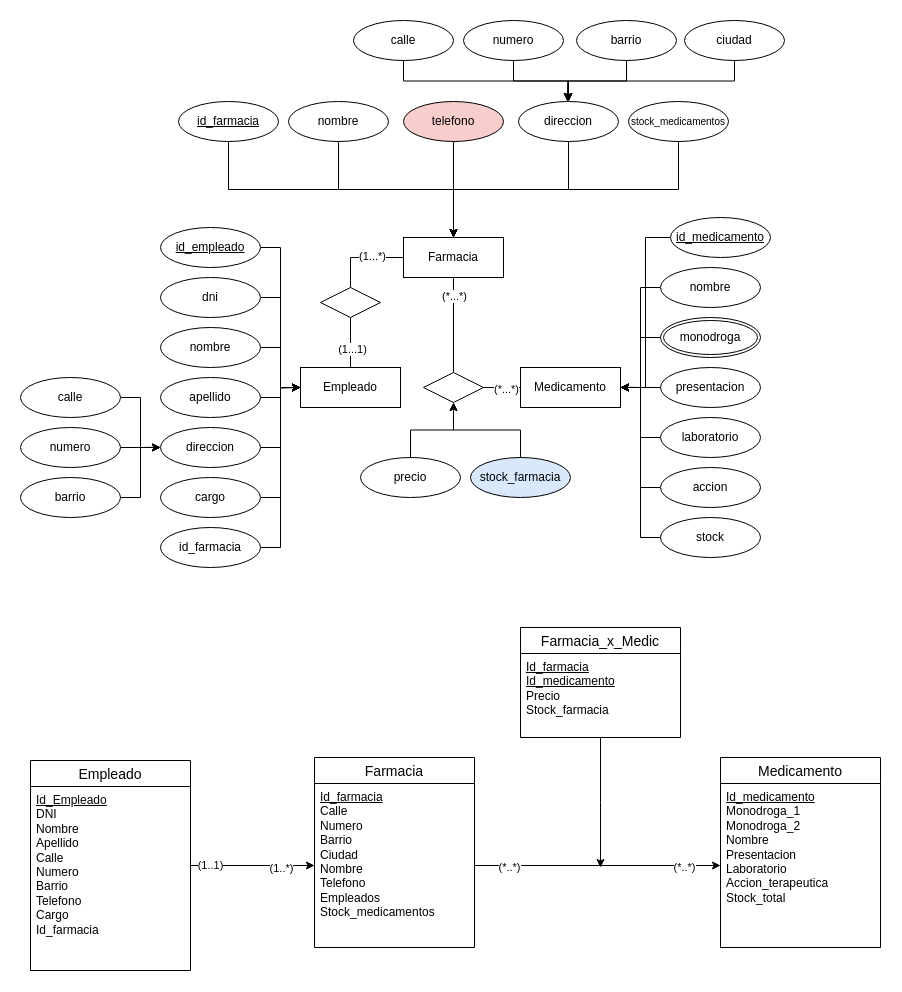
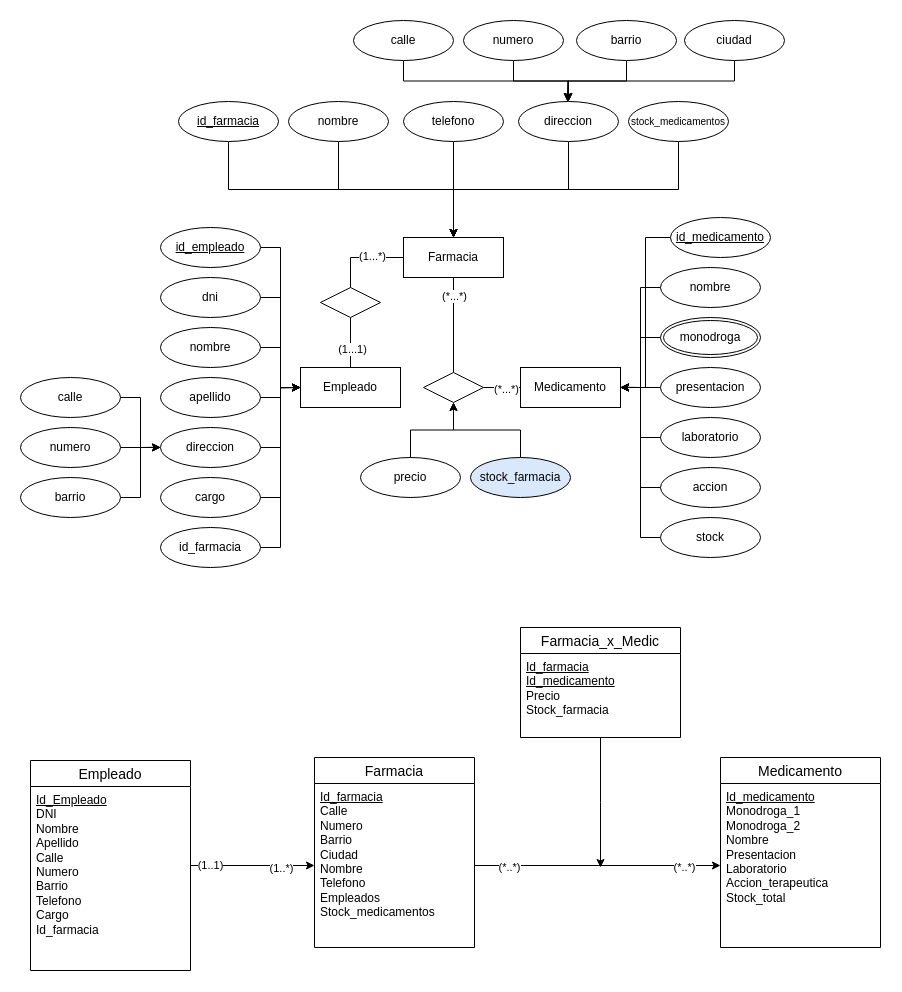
  <mxCell id="0" />
  <mxCell id="1" parent="0" />
  <mxCell id="2" style="edgeStyle=orthogonalEdgeStyle;rounded=0;orthogonalLoop=1;jettySize=auto;html=1;entryX=0;entryY=0.5;entryDx=0;entryDy=0;" parent="1" source="5" target="8" edge="1"><mxGeometry relative="1" as="geometry" /></mxCell>
  <mxCell id="3" value="(1..1)" style="edgeLabel;html=1;align=center;verticalAlign=middle;resizable=0;points=[];" parent="2" vertex="1" connectable="0"><mxGeometry x="-0.698" y="1" relative="1" as="geometry"><mxPoint as="offset" /></mxGeometry></mxCell>
  <mxCell id="4" value="(1..*)" style="edgeLabel;html=1;align=center;verticalAlign=middle;resizable=0;points=[];" parent="2" vertex="1" connectable="0"><mxGeometry x="0.744" y="4" relative="1" as="geometry"><mxPoint x="-18" y="6" as="offset" /></mxGeometry></mxCell>
  <mxCell id="5" value="Empleado" style="swimlane;fontStyle=0;childLayout=stackLayout;horizontal=1;startSize=26;horizontalStack=0;resizeParent=1;resizeParentMax=0;resizeLast=0;collapsible=1;marginBottom=0;align=center;fontSize=14;" parent="1" vertex="1"><mxGeometry x="30" y="760" width="160" height="210" as="geometry" /></mxCell>
  <mxCell id="6" value="&lt;u&gt;Id_Empleado&lt;br&gt;&lt;/u&gt;DNI&lt;br&gt;Nombre&lt;br&gt;Apellido&lt;br&gt;Calle&lt;br&gt;Numero&lt;br&gt;Barrio&lt;br&gt;Telefono&lt;br&gt;Cargo&lt;br&gt;Id_farmacia" style="text;strokeColor=none;fillColor=none;spacingLeft=4;spacingRight=4;overflow=hidden;rotatable=0;points=[[0,0.5],[1,0.5]];portConstraint=eastwest;fontSize=12;whiteSpace=wrap;html=1;" parent="5" vertex="1"><mxGeometry y="26" width="160" height="184" as="geometry" /></mxCell>
  <mxCell id="7" value="Farmacia" style="swimlane;fontStyle=0;childLayout=stackLayout;horizontal=1;startSize=26;horizontalStack=0;resizeParent=1;resizeParentMax=0;resizeLast=0;collapsible=1;marginBottom=0;align=center;fontSize=14;" parent="1" vertex="1"><mxGeometry x="314" y="757" width="160" height="190" as="geometry" /></mxCell>
  <mxCell id="8" value="&lt;u&gt;Id_farmacia&lt;/u&gt;&lt;br&gt;Calle&lt;br&gt;Numero&lt;br&gt;Barrio&lt;br&gt;Ciudad&lt;br&gt;Nombre&lt;br&gt;Telefono&lt;br&gt;Empleados&lt;br&gt;Stock_medicamentos" style="text;strokeColor=none;fillColor=none;spacingLeft=4;spacingRight=4;overflow=hidden;rotatable=0;points=[[0,0.5],[1,0.5]];portConstraint=eastwest;fontSize=12;whiteSpace=wrap;html=1;" parent="7" vertex="1"><mxGeometry y="26" width="160" height="164" as="geometry" /></mxCell>
  <mxCell id="9" value="Medicamento" style="swimlane;fontStyle=0;childLayout=stackLayout;horizontal=1;startSize=26;horizontalStack=0;resizeParent=1;resizeParentMax=0;resizeLast=0;collapsible=1;marginBottom=0;align=center;fontSize=14;" parent="1" vertex="1"><mxGeometry x="720" y="757" width="160" height="190" as="geometry" /></mxCell>
  <mxCell id="10" value="&lt;u&gt;Id_medicamento&lt;/u&gt;&lt;br&gt;Monodroga_1&lt;br&gt;Monodroga_2&lt;br&gt;Nombre&lt;br&gt;Presentacion&lt;br&gt;Laboratorio&lt;br&gt;Accion_terapeutica&lt;br&gt;Stock_total" style="text;strokeColor=none;fillColor=none;spacingLeft=4;spacingRight=4;overflow=hidden;rotatable=0;points=[[0,0.5],[1,0.5]];portConstraint=eastwest;fontSize=12;whiteSpace=wrap;html=1;" parent="9" vertex="1"><mxGeometry y="26" width="160" height="164" as="geometry" /></mxCell>
  <mxCell id="11" style="edgeStyle=orthogonalEdgeStyle;rounded=0;orthogonalLoop=1;jettySize=auto;html=1;entryX=0;entryY=0.5;entryDx=0;entryDy=0;" parent="1" source="8" target="10" edge="1"><mxGeometry relative="1" as="geometry" /></mxCell>
  <mxCell id="12" value="(*..*)" style="edgeLabel;html=1;align=center;verticalAlign=middle;resizable=0;points=[];" parent="11" vertex="1" connectable="0"><mxGeometry x="-0.721" y="-1" relative="1" as="geometry"><mxPoint as="offset" /></mxGeometry></mxCell>
  <mxCell id="13" value="(*..*)" style="edgeLabel;html=1;align=center;verticalAlign=middle;resizable=0;points=[];" parent="11" vertex="1" connectable="0"><mxGeometry x="0.701" y="-1" relative="1" as="geometry"><mxPoint as="offset" /></mxGeometry></mxCell>
  <mxCell id="14" style="edgeStyle=orthogonalEdgeStyle;rounded=0;orthogonalLoop=1;jettySize=auto;html=1;" parent="1" source="15" edge="1"><mxGeometry relative="1" as="geometry"><mxPoint x="600" y="867" as="targetPoint" /></mxGeometry></mxCell>
  <mxCell id="15" value="Farmacia_x_Medic" style="swimlane;fontStyle=0;childLayout=stackLayout;horizontal=1;startSize=26;horizontalStack=0;resizeParent=1;resizeParentMax=0;resizeLast=0;collapsible=1;marginBottom=0;align=center;fontSize=14;" parent="1" vertex="1"><mxGeometry x="520" y="627" width="160" height="110" as="geometry" /></mxCell>
  <mxCell id="16" value="&lt;u&gt;Id_farmacia&lt;br&gt;Id_medicamento&lt;/u&gt;&lt;br&gt;Precio&lt;br&gt;Stock_farmacia" style="text;strokeColor=none;fillColor=none;spacingLeft=4;spacingRight=4;overflow=hidden;rotatable=0;points=[[0,0.5],[1,0.5]];portConstraint=eastwest;fontSize=12;whiteSpace=wrap;html=1;" parent="15" vertex="1"><mxGeometry y="26" width="160" height="84" as="geometry" /></mxCell>
  <mxCell id="17" style="edgeStyle=orthogonalEdgeStyle;rounded=0;orthogonalLoop=1;jettySize=auto;html=1;exitX=0.5;exitY=0;exitDx=0;exitDy=0;endArrow=none;endFill=0;" parent="1" source="19" target="57" edge="1"><mxGeometry relative="1" as="geometry" /></mxCell>
  <mxCell id="18" value="(1...1)" style="edgeLabel;html=1;align=center;verticalAlign=middle;resizable=0;points=[];" parent="17" vertex="1" connectable="0"><mxGeometry x="-0.259" y="-1" relative="1" as="geometry"><mxPoint as="offset" /></mxGeometry></mxCell>
  <mxCell id="19" value="Empleado" style="whiteSpace=wrap;html=1;align=center;" parent="1" vertex="1"><mxGeometry x="300" y="367" width="100" height="40" as="geometry" /></mxCell>
  <mxCell id="20" style="edgeStyle=orthogonalEdgeStyle;rounded=0;orthogonalLoop=1;jettySize=auto;html=1;exitX=1;exitY=0.5;exitDx=0;exitDy=0;entryX=0;entryY=0.5;entryDx=0;entryDy=0;" parent="1" source="21" target="19" edge="1"><mxGeometry relative="1" as="geometry" /></mxCell>
  <mxCell id="21" value="id_empleado" style="ellipse;whiteSpace=wrap;html=1;align=center;fontStyle=4;" parent="1" vertex="1"><mxGeometry x="160" y="227" width="100" height="40" as="geometry" /></mxCell>
  <mxCell id="22" style="edgeStyle=orthogonalEdgeStyle;rounded=0;orthogonalLoop=1;jettySize=auto;html=1;exitX=1;exitY=0.5;exitDx=0;exitDy=0;entryX=0;entryY=0.5;entryDx=0;entryDy=0;" parent="1" source="23" target="19" edge="1"><mxGeometry relative="1" as="geometry" /></mxCell>
  <mxCell id="23" value="dni" style="ellipse;whiteSpace=wrap;html=1;align=center;" parent="1" vertex="1"><mxGeometry x="160" y="277" width="100" height="40" as="geometry" /></mxCell>
  <mxCell id="24" style="edgeStyle=orthogonalEdgeStyle;rounded=0;orthogonalLoop=1;jettySize=auto;html=1;exitX=1;exitY=0.5;exitDx=0;exitDy=0;entryX=0;entryY=0.5;entryDx=0;entryDy=0;" parent="1" source="25" target="19" edge="1"><mxGeometry relative="1" as="geometry" /></mxCell>
  <mxCell id="25" value="nombre" style="ellipse;whiteSpace=wrap;html=1;align=center;" parent="1" vertex="1"><mxGeometry x="160" y="327" width="100" height="40" as="geometry" /></mxCell>
  <mxCell id="26" style="edgeStyle=orthogonalEdgeStyle;rounded=0;orthogonalLoop=1;jettySize=auto;html=1;exitX=1;exitY=0.5;exitDx=0;exitDy=0;" parent="1" source="27" edge="1"><mxGeometry relative="1" as="geometry"><mxPoint x="300" y="387" as="targetPoint" /></mxGeometry></mxCell>
  <mxCell id="27" value="apellido" style="ellipse;whiteSpace=wrap;html=1;align=center;" parent="1" vertex="1"><mxGeometry x="160" y="377" width="100" height="40" as="geometry" /></mxCell>
  <mxCell id="28" style="edgeStyle=orthogonalEdgeStyle;rounded=0;orthogonalLoop=1;jettySize=auto;html=1;exitX=1;exitY=0.5;exitDx=0;exitDy=0;entryX=0;entryY=0.5;entryDx=0;entryDy=0;" parent="1" source="29" target="19" edge="1"><mxGeometry relative="1" as="geometry" /></mxCell>
  <mxCell id="29" value="direccion" style="ellipse;whiteSpace=wrap;html=1;align=center;" parent="1" vertex="1"><mxGeometry x="160" y="427" width="100" height="40" as="geometry" /></mxCell>
  <mxCell id="30" style="edgeStyle=orthogonalEdgeStyle;rounded=0;orthogonalLoop=1;jettySize=auto;html=1;exitX=1;exitY=0.5;exitDx=0;exitDy=0;entryX=0;entryY=0.5;entryDx=0;entryDy=0;" parent="1" source="31" target="19" edge="1"><mxGeometry relative="1" as="geometry" /></mxCell>
  <mxCell id="31" value="cargo" style="ellipse;whiteSpace=wrap;html=1;align=center;" parent="1" vertex="1"><mxGeometry x="160" y="477" width="100" height="40" as="geometry" /></mxCell>
  <mxCell id="32" style="edgeStyle=orthogonalEdgeStyle;rounded=0;orthogonalLoop=1;jettySize=auto;html=1;exitX=1;exitY=0.5;exitDx=0;exitDy=0;entryX=0;entryY=0.5;entryDx=0;entryDy=0;" parent="1" source="33" target="19" edge="1"><mxGeometry relative="1" as="geometry" /></mxCell>
  <mxCell id="33" value="id_farmacia" style="ellipse;whiteSpace=wrap;html=1;align=center;" parent="1" vertex="1"><mxGeometry x="160" y="527" width="100" height="40" as="geometry" /></mxCell>
  <mxCell id="34" style="edgeStyle=orthogonalEdgeStyle;rounded=0;orthogonalLoop=1;jettySize=auto;html=1;exitX=1;exitY=0.5;exitDx=0;exitDy=0;entryX=0;entryY=0.5;entryDx=0;entryDy=0;" parent="1" source="35" target="29" edge="1"><mxGeometry relative="1" as="geometry" /></mxCell>
  <mxCell id="35" value="calle" style="ellipse;whiteSpace=wrap;html=1;align=center;" parent="1" vertex="1"><mxGeometry x="20" y="377" width="100" height="40" as="geometry" /></mxCell>
  <mxCell id="36" style="edgeStyle=orthogonalEdgeStyle;rounded=0;orthogonalLoop=1;jettySize=auto;html=1;exitX=1;exitY=0.5;exitDx=0;exitDy=0;" parent="1" source="37" edge="1"><mxGeometry relative="1" as="geometry"><mxPoint x="160" y="446.724" as="targetPoint" /></mxGeometry></mxCell>
  <mxCell id="37" value="numero" style="ellipse;whiteSpace=wrap;html=1;align=center;" parent="1" vertex="1"><mxGeometry x="20" y="427" width="100" height="40" as="geometry" /></mxCell>
  <mxCell id="38" style="edgeStyle=orthogonalEdgeStyle;rounded=0;orthogonalLoop=1;jettySize=auto;html=1;exitX=1;exitY=0.5;exitDx=0;exitDy=0;" parent="1" source="39" edge="1"><mxGeometry relative="1" as="geometry"><mxPoint x="160" y="447" as="targetPoint" /><Array as="points"><mxPoint x="140" y="497" /><mxPoint x="140" y="447" /></Array></mxGeometry></mxCell>
  <mxCell id="39" value="barrio" style="ellipse;whiteSpace=wrap;html=1;align=center;" parent="1" vertex="1"><mxGeometry x="20" y="477" width="100" height="40" as="geometry" /></mxCell>
  <mxCell id="40" style="edgeStyle=orthogonalEdgeStyle;rounded=0;orthogonalLoop=1;jettySize=auto;html=1;exitX=0;exitY=0.5;exitDx=0;exitDy=0;entryX=1;entryY=0.5;entryDx=0;entryDy=0;" parent="1" source="41" target="52" edge="1"><mxGeometry relative="1" as="geometry" /></mxCell>
  <mxCell id="41" value="id_medicamento" style="ellipse;whiteSpace=wrap;html=1;align=center;fontStyle=4;" parent="1" vertex="1"><mxGeometry x="670" y="217" width="100" height="40" as="geometry" /></mxCell>
  <mxCell id="42" style="edgeStyle=orthogonalEdgeStyle;rounded=0;orthogonalLoop=1;jettySize=auto;html=1;exitX=0;exitY=0.5;exitDx=0;exitDy=0;entryX=1;entryY=0.5;entryDx=0;entryDy=0;" parent="1" source="43" target="52" edge="1"><mxGeometry relative="1" as="geometry" /></mxCell>
  <mxCell id="43" value="nombre" style="ellipse;whiteSpace=wrap;html=1;align=center;" parent="1" vertex="1"><mxGeometry x="660" y="267" width="100" height="40" as="geometry" /></mxCell>
  <mxCell id="44" style="edgeStyle=orthogonalEdgeStyle;rounded=0;orthogonalLoop=1;jettySize=auto;html=1;exitX=0;exitY=0.5;exitDx=0;exitDy=0;" parent="1" source="45" edge="1"><mxGeometry relative="1" as="geometry"><mxPoint x="620" y="386.667" as="targetPoint" /></mxGeometry></mxCell>
  <mxCell id="45" value="presentacion" style="ellipse;whiteSpace=wrap;html=1;align=center;" parent="1" vertex="1"><mxGeometry x="660" y="367" width="100" height="40" as="geometry" /></mxCell>
  <mxCell id="46" style="edgeStyle=orthogonalEdgeStyle;rounded=0;orthogonalLoop=1;jettySize=auto;html=1;exitX=0;exitY=0.5;exitDx=0;exitDy=0;entryX=1;entryY=0.5;entryDx=0;entryDy=0;" parent="1" source="47" target="52" edge="1"><mxGeometry relative="1" as="geometry" /></mxCell>
  <mxCell id="47" value="laboratorio" style="ellipse;whiteSpace=wrap;html=1;align=center;" parent="1" vertex="1"><mxGeometry x="660" y="417" width="100" height="40" as="geometry" /></mxCell>
  <mxCell id="48" style="edgeStyle=orthogonalEdgeStyle;rounded=0;orthogonalLoop=1;jettySize=auto;html=1;exitX=0;exitY=0.5;exitDx=0;exitDy=0;entryX=1;entryY=0.5;entryDx=0;entryDy=0;" parent="1" source="49" target="52" edge="1"><mxGeometry relative="1" as="geometry" /></mxCell>
  <mxCell id="49" value="accion" style="ellipse;whiteSpace=wrap;html=1;align=center;" parent="1" vertex="1"><mxGeometry x="660" y="467" width="100" height="40" as="geometry" /></mxCell>
  <mxCell id="50" style="edgeStyle=orthogonalEdgeStyle;rounded=0;orthogonalLoop=1;jettySize=auto;html=1;exitX=0;exitY=0.5;exitDx=0;exitDy=0;entryX=1;entryY=0.5;entryDx=0;entryDy=0;" parent="1" source="51" target="52" edge="1"><mxGeometry relative="1" as="geometry" /></mxCell>
  <mxCell id="51" value="stock" style="ellipse;whiteSpace=wrap;html=1;align=center;" parent="1" vertex="1"><mxGeometry x="660" y="517" width="100" height="40" as="geometry" /></mxCell>
  <mxCell id="52" value="Medicamento" style="whiteSpace=wrap;html=1;align=center;" parent="1" vertex="1"><mxGeometry x="520" y="367" width="100" height="40" as="geometry" /></mxCell>
  <mxCell id="53" style="edgeStyle=orthogonalEdgeStyle;rounded=0;orthogonalLoop=1;jettySize=auto;html=1;exitX=0;exitY=0.5;exitDx=0;exitDy=0;entryX=1;entryY=0.5;entryDx=0;entryDy=0;" parent="1" source="54" target="52" edge="1"><mxGeometry relative="1" as="geometry" /></mxCell>
  <mxCell id="54" value="monodroga" style="ellipse;shape=doubleEllipse;margin=3;whiteSpace=wrap;html=1;align=center;" parent="1" vertex="1"><mxGeometry x="660" y="317" width="100" height="40" as="geometry" /></mxCell>
  <mxCell id="55" style="edgeStyle=orthogonalEdgeStyle;rounded=0;orthogonalLoop=1;jettySize=auto;html=1;exitX=0.5;exitY=0;exitDx=0;exitDy=0;entryX=0;entryY=0.5;entryDx=0;entryDy=0;endArrow=none;endFill=0;" parent="1" source="57" target="62" edge="1"><mxGeometry relative="1" as="geometry" /></mxCell>
  <mxCell id="56" value="(1...*)" style="edgeLabel;html=1;align=center;verticalAlign=middle;resizable=0;points=[];" parent="55" vertex="1" connectable="0"><mxGeometry x="0.237" y="2" relative="1" as="geometry"><mxPoint as="offset" /></mxGeometry></mxCell>
  <mxCell id="57" value="" style="shape=rhombus;perimeter=rhombusPerimeter;whiteSpace=wrap;html=1;align=center;" parent="1" vertex="1"><mxGeometry x="320" y="287" width="60" height="30" as="geometry" /></mxCell>
  <mxCell id="58" style="edgeStyle=orthogonalEdgeStyle;rounded=0;orthogonalLoop=1;jettySize=auto;html=1;exitX=0.5;exitY=0;exitDx=0;exitDy=0;entryX=0.5;entryY=1;entryDx=0;entryDy=0;" parent="1" source="59" target="85" edge="1"><mxGeometry relative="1" as="geometry" /></mxCell>
  <mxCell id="59" value="precio" style="ellipse;whiteSpace=wrap;html=1;align=center;" parent="1" vertex="1"><mxGeometry x="360" y="457" width="100" height="40" as="geometry" /></mxCell>
  <mxCell id="60" style="edgeStyle=orthogonalEdgeStyle;rounded=0;orthogonalLoop=1;jettySize=auto;html=1;exitX=0.5;exitY=0;exitDx=0;exitDy=0;" parent="1" source="61" target="85" edge="1"><mxGeometry relative="1" as="geometry" /></mxCell>
  <mxCell id="61" value="stock_farmacia" style="ellipse;whiteSpace=wrap;html=1;align=center;fillColor=#dae8fc;" parent="1" vertex="1"><mxGeometry x="470" y="457" width="100" height="40" as="geometry" /></mxCell>
  <mxCell id="62" value="Farmacia" style="whiteSpace=wrap;html=1;align=center;" parent="1" vertex="1"><mxGeometry x="403" y="237" width="100" height="40" as="geometry" /></mxCell>
  <mxCell id="63" style="edgeStyle=orthogonalEdgeStyle;rounded=0;orthogonalLoop=1;jettySize=auto;html=1;exitX=0.5;exitY=1;exitDx=0;exitDy=0;" parent="1" source="64" target="62" edge="1"><mxGeometry relative="1" as="geometry" /></mxCell>
  <mxCell id="64" value="id_farmacia" style="ellipse;whiteSpace=wrap;html=1;align=center;fontStyle=4;" parent="1" vertex="1"><mxGeometry x="178" y="101" width="100" height="40" as="geometry" /></mxCell>
  <mxCell id="65" style="edgeStyle=orthogonalEdgeStyle;rounded=0;orthogonalLoop=1;jettySize=auto;html=1;exitX=0.5;exitY=1;exitDx=0;exitDy=0;" parent="1" source="66" target="62" edge="1"><mxGeometry relative="1" as="geometry" /></mxCell>
  <mxCell id="66" value="stock_medicamentos" style="ellipse;whiteSpace=wrap;html=1;align=center;fontSize=10;" parent="1" vertex="1"><mxGeometry x="628" y="101" width="100" height="40" as="geometry" /></mxCell>
  <mxCell id="67" style="edgeStyle=orthogonalEdgeStyle;rounded=0;orthogonalLoop=1;jettySize=auto;html=1;exitX=0.5;exitY=1;exitDx=0;exitDy=0;entryX=0.5;entryY=0;entryDx=0;entryDy=0;" parent="1" source="68" target="62" edge="1"><mxGeometry relative="1" as="geometry" /></mxCell>
  <mxCell id="68" value="direccion" style="ellipse;whiteSpace=wrap;html=1;align=center;" parent="1" vertex="1"><mxGeometry x="518" y="101" width="100" height="40" as="geometry" /></mxCell>
  <mxCell id="69" style="edgeStyle=orthogonalEdgeStyle;rounded=0;orthogonalLoop=1;jettySize=auto;html=1;exitX=0.5;exitY=1;exitDx=0;exitDy=0;entryX=0.5;entryY=0;entryDx=0;entryDy=0;" parent="1" source="70" target="62" edge="1"><mxGeometry relative="1" as="geometry" /></mxCell>
- <mxCell id="70" value="telefono" style="ellipse;whiteSpace=wrap;html=1;align=center;fillColor=#f8cecc;" parent="1" vertex="1"><mxGeometry x="403" y="101" width="100" height="40" as="geometry" /></mxCell>
+ <mxCell id="70" value="telefono" style="ellipse;whiteSpace=wrap;html=1;align=center;" parent="1" vertex="1"><mxGeometry x="403" y="101" width="100" height="40" as="geometry" /></mxCell>
  <mxCell id="71" style="edgeStyle=orthogonalEdgeStyle;rounded=0;orthogonalLoop=1;jettySize=auto;html=1;exitX=0.5;exitY=1;exitDx=0;exitDy=0;entryX=0.5;entryY=0;entryDx=0;entryDy=0;" parent="1" source="72" target="62" edge="1"><mxGeometry relative="1" as="geometry" /></mxCell>
  <mxCell id="72" value="nombre" style="ellipse;whiteSpace=wrap;html=1;align=center;" parent="1" vertex="1"><mxGeometry x="288" y="101" width="100" height="40" as="geometry" /></mxCell>
  <mxCell id="73" style="edgeStyle=orthogonalEdgeStyle;rounded=0;orthogonalLoop=1;jettySize=auto;html=1;exitX=0.5;exitY=1;exitDx=0;exitDy=0;" parent="1" source="74" target="68" edge="1"><mxGeometry relative="1" as="geometry" /></mxCell>
  <mxCell id="74" value="calle" style="ellipse;whiteSpace=wrap;html=1;align=center;" parent="1" vertex="1"><mxGeometry x="353" y="20" width="100" height="40" as="geometry" /></mxCell>
  <mxCell id="75" style="edgeStyle=orthogonalEdgeStyle;rounded=0;orthogonalLoop=1;jettySize=auto;html=1;exitX=0.5;exitY=1;exitDx=0;exitDy=0;entryX=0.5;entryY=0;entryDx=0;entryDy=0;" parent="1" source="76" target="68" edge="1"><mxGeometry relative="1" as="geometry" /></mxCell>
  <mxCell id="76" value="numero" style="ellipse;whiteSpace=wrap;html=1;align=center;" parent="1" vertex="1"><mxGeometry x="463" y="20" width="100" height="40" as="geometry" /></mxCell>
  <mxCell id="77" style="edgeStyle=orthogonalEdgeStyle;rounded=0;orthogonalLoop=1;jettySize=auto;html=1;exitX=0.5;exitY=1;exitDx=0;exitDy=0;" parent="1" source="78" edge="1"><mxGeometry relative="1" as="geometry"><mxPoint x="567" y="101" as="targetPoint" /></mxGeometry></mxCell>
  <mxCell id="78" value="barrio" style="ellipse;whiteSpace=wrap;html=1;align=center;" parent="1" vertex="1"><mxGeometry x="576" y="20" width="100" height="40" as="geometry" /></mxCell>
  <mxCell id="79" style="edgeStyle=orthogonalEdgeStyle;rounded=0;orthogonalLoop=1;jettySize=auto;html=1;exitX=0.5;exitY=1;exitDx=0;exitDy=0;" parent="1" source="80" edge="1"><mxGeometry relative="1" as="geometry"><mxPoint x="567" y="101" as="targetPoint" /></mxGeometry></mxCell>
  <mxCell id="80" value="ciudad" style="ellipse;whiteSpace=wrap;html=1;align=center;" parent="1" vertex="1"><mxGeometry x="684" y="20" width="100" height="40" as="geometry" /></mxCell>
  <mxCell id="81" value="" style="edgeStyle=orthogonalEdgeStyle;rounded=0;orthogonalLoop=1;jettySize=auto;html=1;endArrow=none;endFill=0;" parent="1" source="85" target="52" edge="1"><mxGeometry relative="1" as="geometry" /></mxCell>
  <mxCell id="82" value="(*...*)" style="edgeLabel;html=1;align=center;verticalAlign=middle;resizable=0;points=[];" parent="81" vertex="1" connectable="0"><mxGeometry x="0.309" y="-1" relative="1" as="geometry"><mxPoint as="offset" /></mxGeometry></mxCell>
  <mxCell id="83" value="" style="edgeStyle=orthogonalEdgeStyle;rounded=0;orthogonalLoop=1;jettySize=auto;html=1;endArrow=none;endFill=0;" parent="1" source="85" target="62" edge="1"><mxGeometry relative="1" as="geometry" /></mxCell>
  <mxCell id="84" value="(*...*)" style="edgeLabel;html=1;align=center;verticalAlign=middle;resizable=0;points=[];" parent="83" vertex="1" connectable="0"><mxGeometry x="0.618" relative="1" as="geometry"><mxPoint as="offset" /></mxGeometry></mxCell>
  <mxCell id="85" value="" style="shape=rhombus;perimeter=rhombusPerimeter;whiteSpace=wrap;html=1;align=center;" parent="1" vertex="1"><mxGeometry x="423" y="372" width="60" height="30" as="geometry" /></mxCell>
